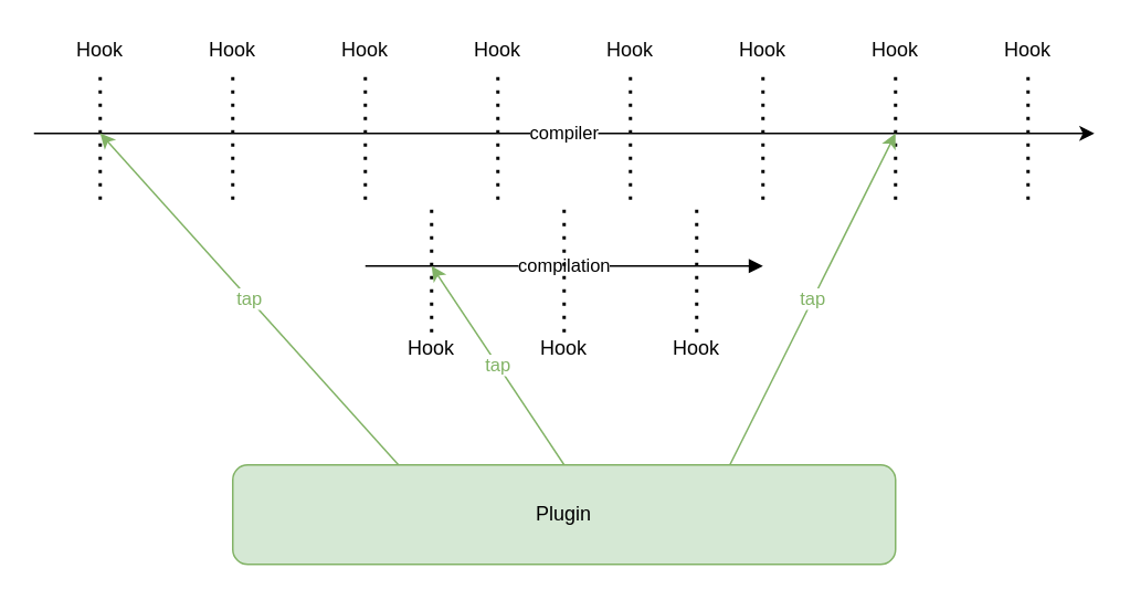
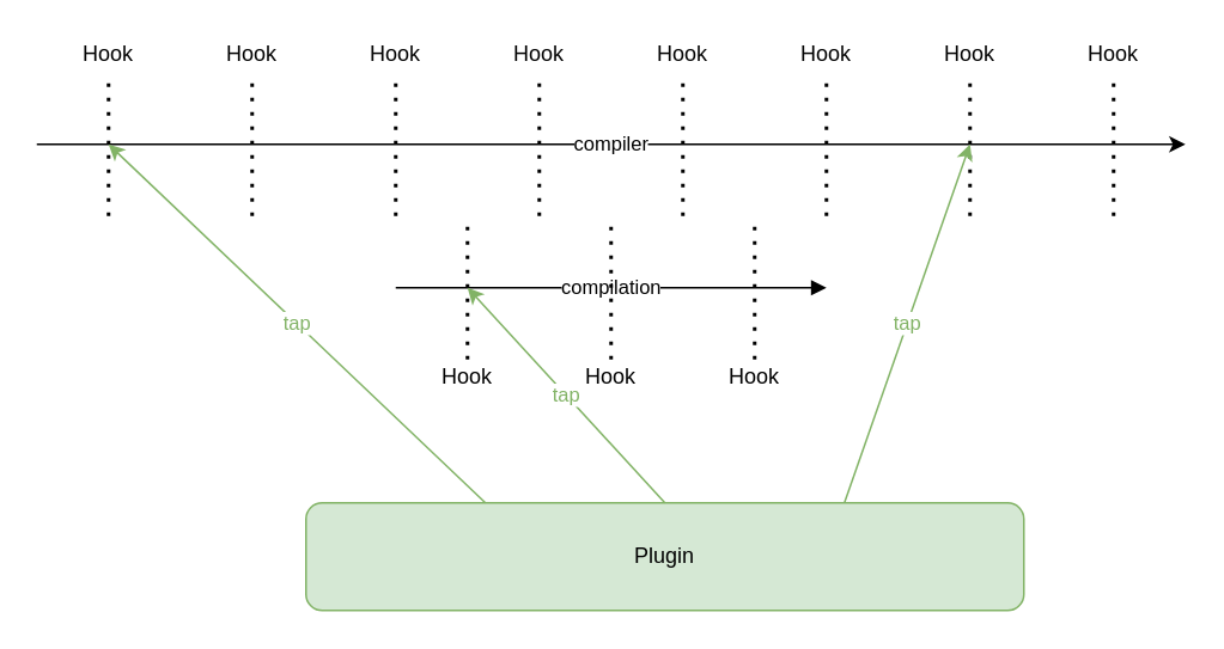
  <mxCell id="0" />
  <mxCell id="1" parent="0" />
  <mxCell id="2" value="compiler" style="endArrow=classic;html=1;" edge="1" parent="1"><mxGeometry width="50" height="50" relative="1" as="geometry"><mxPoint x="20" y="80" as="sourcePoint" /><mxPoint x="660" y="80" as="targetPoint" /></mxGeometry></mxCell>
  <mxCell id="3" value="" style="endArrow=none;dashed=1;html=1;dashPattern=1 3;strokeWidth=2;" edge="1" parent="1"><mxGeometry width="50" height="50" relative="1" as="geometry"><mxPoint x="220" y="120" as="sourcePoint" /><mxPoint x="220" y="40" as="targetPoint" /></mxGeometry></mxCell>
  <mxCell id="4" value="" style="endArrow=none;dashed=1;html=1;dashPattern=1 3;strokeWidth=2;" edge="1" parent="1"><mxGeometry width="50" height="50" relative="1" as="geometry"><mxPoint x="460" y="120" as="sourcePoint" /><mxPoint x="460" y="40" as="targetPoint" /></mxGeometry></mxCell>
  <mxCell id="5" value="" style="endArrow=none;dashed=1;html=1;dashPattern=1 3;strokeWidth=2;" edge="1" parent="1"><mxGeometry width="50" height="50" relative="1" as="geometry"><mxPoint x="540" y="120" as="sourcePoint" /><mxPoint x="540" y="40" as="targetPoint" /></mxGeometry></mxCell>
  <mxCell id="6" value="" style="endArrow=none;dashed=1;html=1;dashPattern=1 3;strokeWidth=2;" edge="1" parent="1"><mxGeometry width="50" height="50" relative="1" as="geometry"><mxPoint x="620" y="120" as="sourcePoint" /><mxPoint x="620" y="40" as="targetPoint" /></mxGeometry></mxCell>
  <mxCell id="7" value="" style="endArrow=none;dashed=1;html=1;dashPattern=1 3;strokeWidth=2;" edge="1" parent="1"><mxGeometry width="50" height="50" relative="1" as="geometry"><mxPoint x="140" y="120" as="sourcePoint" /><mxPoint x="140" y="40" as="targetPoint" /></mxGeometry></mxCell>
  <mxCell id="8" value="" style="endArrow=none;dashed=1;html=1;dashPattern=1 3;strokeWidth=2;" edge="1" parent="1"><mxGeometry width="50" height="50" relative="1" as="geometry"><mxPoint x="60" y="120" as="sourcePoint" /><mxPoint x="60" y="40" as="targetPoint" /></mxGeometry></mxCell>
  <mxCell id="9" value="compilation" style="endArrow=block;endFill=1;endSize=6;html=1;" edge="1" parent="1"><mxGeometry width="100" relative="1" as="geometry"><mxPoint x="220" y="160" as="sourcePoint" /><mxPoint x="460" y="160" as="targetPoint" /></mxGeometry></mxCell>
  <mxCell id="10" value="" style="endArrow=none;dashed=1;html=1;dashPattern=1 3;strokeWidth=2;" edge="1" parent="1"><mxGeometry width="50" height="50" relative="1" as="geometry"><mxPoint x="380" y="120" as="sourcePoint" /><mxPoint x="380" y="40" as="targetPoint" /></mxGeometry></mxCell>
  <mxCell id="11" value="" style="endArrow=none;dashed=1;html=1;dashPattern=1 3;strokeWidth=2;" edge="1" parent="1"><mxGeometry width="50" height="50" relative="1" as="geometry"><mxPoint x="300" y="120" as="sourcePoint" /><mxPoint x="300" y="40" as="targetPoint" /></mxGeometry></mxCell>
  <mxCell id="12" value="" style="endArrow=none;dashed=1;html=1;dashPattern=1 3;strokeWidth=2;" edge="1" parent="1"><mxGeometry width="50" height="50" relative="1" as="geometry"><mxPoint x="260" y="200" as="sourcePoint" /><mxPoint x="260" y="120" as="targetPoint" /></mxGeometry></mxCell>
  <mxCell id="13" value="" style="endArrow=none;dashed=1;html=1;dashPattern=1 3;strokeWidth=2;" edge="1" parent="1"><mxGeometry width="50" height="50" relative="1" as="geometry"><mxPoint x="340" y="200" as="sourcePoint" /><mxPoint x="340" y="120" as="targetPoint" /></mxGeometry></mxCell>
  <mxCell id="14" value="" style="endArrow=none;dashed=1;html=1;dashPattern=1 3;strokeWidth=2;" edge="1" parent="1"><mxGeometry width="50" height="50" relative="1" as="geometry"><mxPoint x="420" y="200" as="sourcePoint" /><mxPoint x="420" y="120" as="targetPoint" /></mxGeometry></mxCell>
  <mxCell id="15" value="Hook" style="text;html=1;strokeColor=none;fillColor=none;align=center;verticalAlign=middle;whiteSpace=wrap;rounded=0;" vertex="1" parent="1"><mxGeometry x="40" y="20" width="40" height="20" as="geometry" /></mxCell>
  <mxCell id="16" value="Hook" style="text;html=1;strokeColor=none;fillColor=none;align=center;verticalAlign=middle;whiteSpace=wrap;rounded=0;" vertex="1" parent="1"><mxGeometry x="120" y="20" width="40" height="20" as="geometry" /></mxCell>
  <mxCell id="17" value="Hook" style="text;html=1;strokeColor=none;fillColor=none;align=center;verticalAlign=middle;whiteSpace=wrap;rounded=0;" vertex="1" parent="1"><mxGeometry x="200" y="20" width="40" height="20" as="geometry" /></mxCell>
  <mxCell id="18" value="Hook" style="text;html=1;strokeColor=none;fillColor=none;align=center;verticalAlign=middle;whiteSpace=wrap;rounded=0;" vertex="1" parent="1"><mxGeometry x="280" y="20" width="40" height="20" as="geometry" /></mxCell>
  <mxCell id="19" value="Hook" style="text;html=1;strokeColor=none;fillColor=none;align=center;verticalAlign=middle;whiteSpace=wrap;rounded=0;" vertex="1" parent="1"><mxGeometry x="360" y="20" width="40" height="20" as="geometry" /></mxCell>
  <mxCell id="20" value="Hook" style="text;html=1;strokeColor=none;fillColor=none;align=center;verticalAlign=middle;whiteSpace=wrap;rounded=0;" vertex="1" parent="1"><mxGeometry x="440" y="20" width="40" height="20" as="geometry" /></mxCell>
  <mxCell id="21" value="Hook" style="text;html=1;strokeColor=none;fillColor=none;align=center;verticalAlign=middle;whiteSpace=wrap;rounded=0;" vertex="1" parent="1"><mxGeometry x="520" y="20" width="40" height="20" as="geometry" /></mxCell>
  <mxCell id="22" value="Hook" style="text;html=1;strokeColor=none;fillColor=none;align=center;verticalAlign=middle;whiteSpace=wrap;rounded=0;" vertex="1" parent="1"><mxGeometry x="600" y="20" width="40" height="20" as="geometry" /></mxCell>
  <mxCell id="23" value="Hook" style="text;html=1;strokeColor=none;fillColor=none;align=center;verticalAlign=middle;whiteSpace=wrap;rounded=0;" vertex="1" parent="1"><mxGeometry x="240" y="200" width="40" height="20" as="geometry" /></mxCell>
  <mxCell id="24" value="Hook" style="text;html=1;strokeColor=none;fillColor=none;align=center;verticalAlign=middle;whiteSpace=wrap;rounded=0;" vertex="1" parent="1"><mxGeometry x="320" y="200" width="40" height="20" as="geometry" /></mxCell>
  <mxCell id="25" value="Hook" style="text;html=1;strokeColor=none;fillColor=none;align=center;verticalAlign=middle;whiteSpace=wrap;rounded=0;" vertex="1" parent="1"><mxGeometry x="400" y="200" width="40" height="20" as="geometry" /></mxCell>
- <mxCell id="26" value="Plugin" style="rounded=1;whiteSpace=wrap;html=1;fillColor=#d5e8d4;strokeColor=#82b366;" vertex="1" parent="1"><mxGeometry x="140" y="280" width="400" height="60" as="geometry" /></mxCell>
+ <mxCell id="26" value="Plugin" style="rounded=1;whiteSpace=wrap;html=1;fillColor=#d5e8d4;strokeColor=#82b366;" vertex="1" parent="1"><mxGeometry x="170" y="280" width="400" height="60" as="geometry" /></mxCell>
  <mxCell id="27" value="tap" style="endArrow=classic;html=1;exitX=0.25;exitY=0;exitDx=0;exitDy=0;fillColor=#d5e8d4;strokeColor=#82b366;fontColor=#82B366;" edge="1" parent="1" source="26"><mxGeometry width="50" height="50" relative="1" as="geometry"><mxPoint x="150" y="279" as="sourcePoint" /><mxPoint x="60" y="80" as="targetPoint" /></mxGeometry></mxCell>
  <mxCell id="28" value="tap" style="endArrow=classic;html=1;exitX=0.5;exitY=0;exitDx=0;exitDy=0;fillColor=#d5e8d4;strokeColor=#82b366;fontColor=#82B366;" edge="1" parent="1" source="26"><mxGeometry width="50" height="50" relative="1" as="geometry"><mxPoint x="170" y="290" as="sourcePoint" /><mxPoint x="260" y="160" as="targetPoint" /></mxGeometry></mxCell>
  <mxCell id="29" value="tap" style="endArrow=classic;html=1;exitX=0.75;exitY=0;exitDx=0;exitDy=0;fillColor=#d5e8d4;strokeColor=#82B366;fontColor=#82B366;" edge="1" parent="1" source="26"><mxGeometry width="50" height="50" relative="1" as="geometry"><mxPoint x="350" y="290" as="sourcePoint" /><mxPoint x="540" y="80" as="targetPoint" /></mxGeometry></mxCell>
